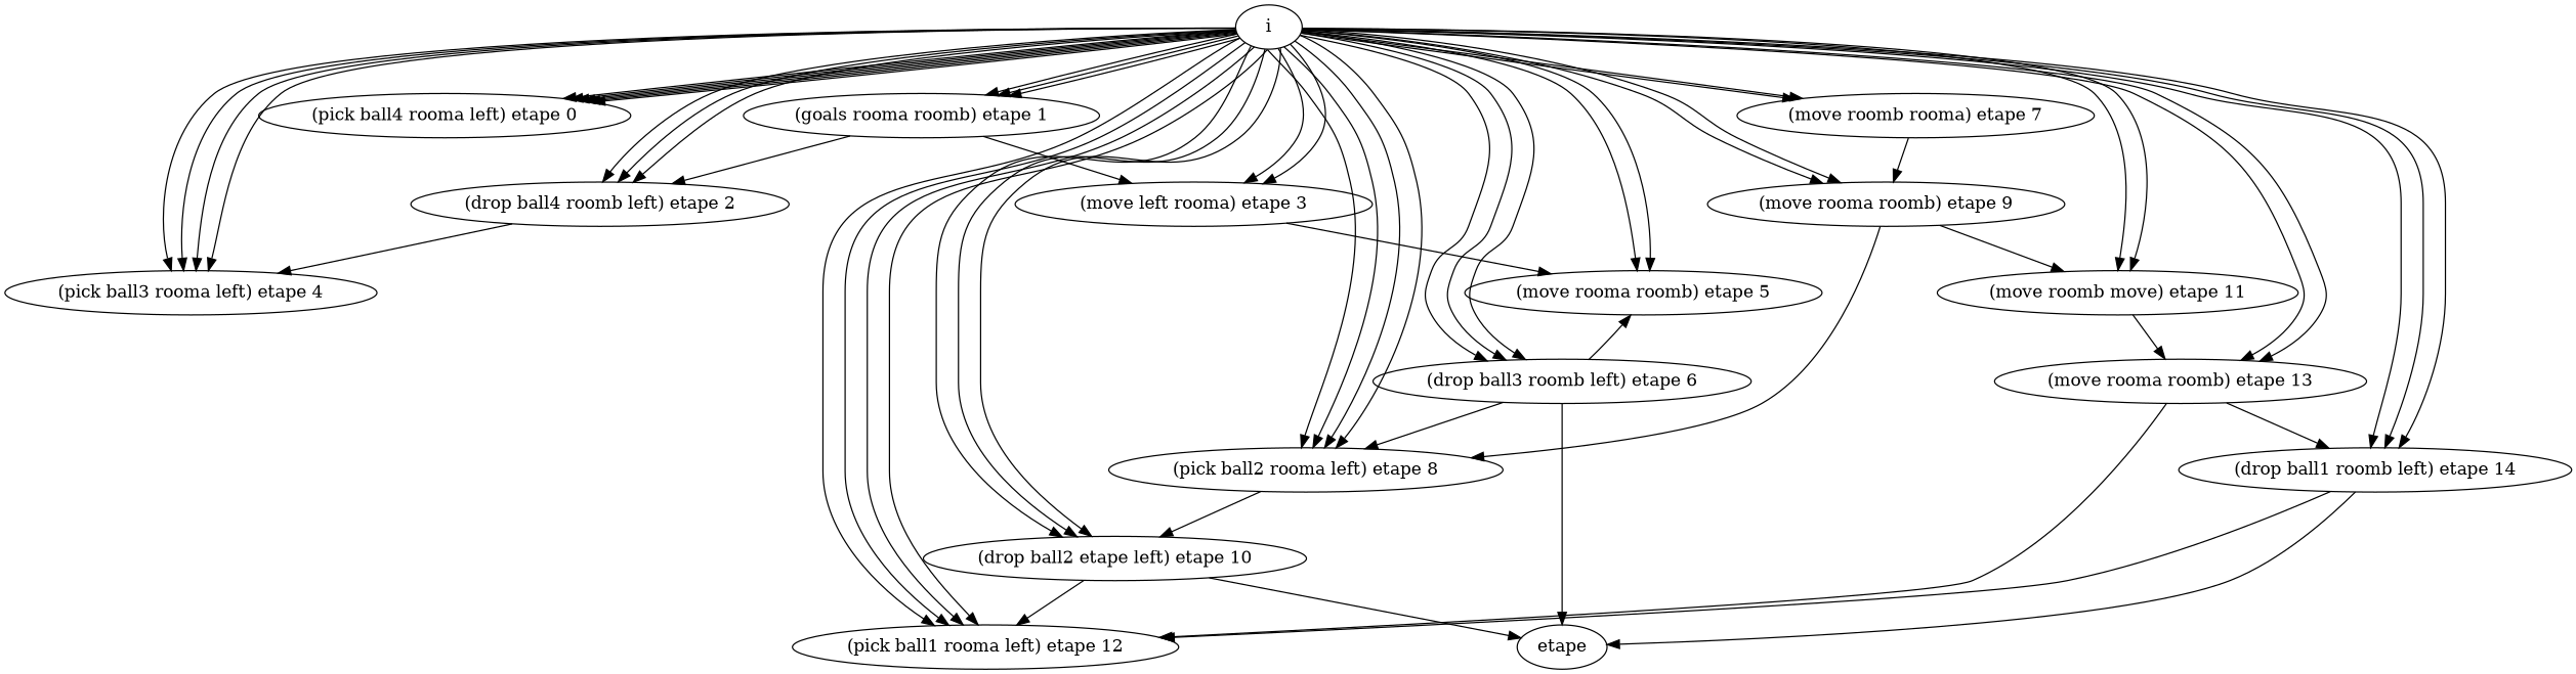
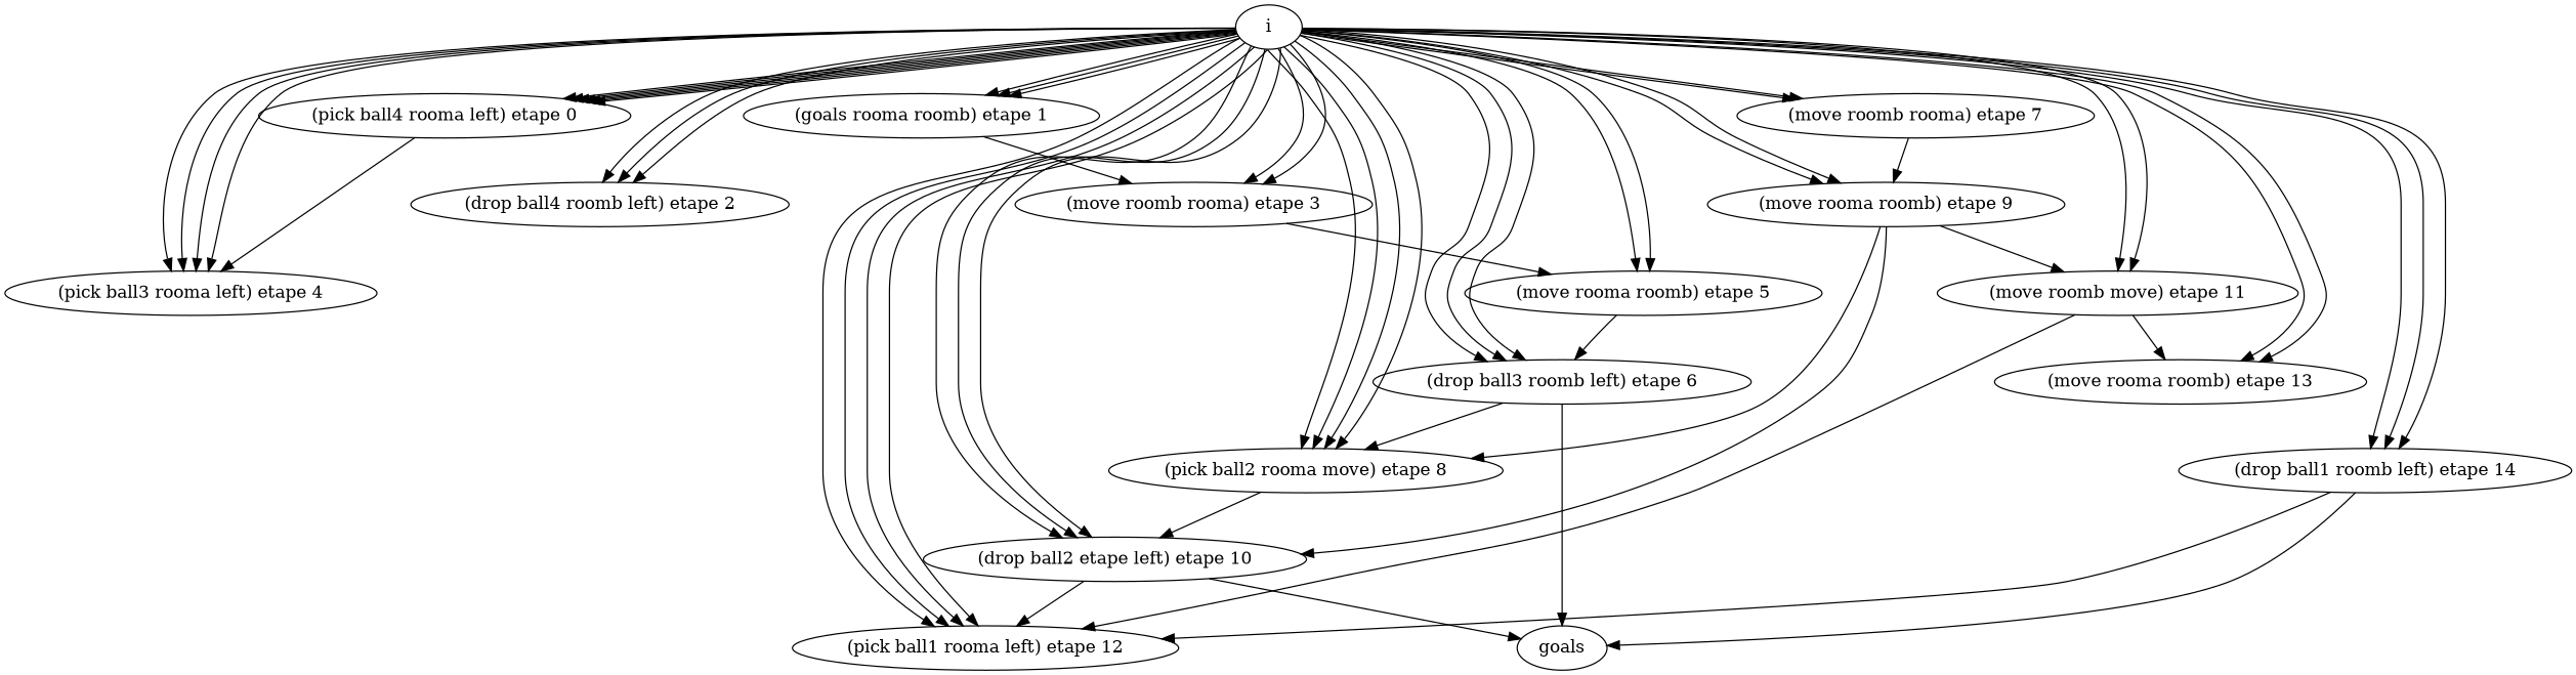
  digraph {
    " i "
    "(pick ball4 rooma left) etape 0"
    n3 [label="(goals rooma roomb) etape 1"]
    "(drop ball4 roomb left) etape 2"
-   "(move roomb rooma) etape 3" [label="(move left rooma) etape 3"]
+   "(move roomb rooma) etape 3"
    "(pick ball3 rooma left) etape 4"
    "(move rooma roomb) etape 5"
    "(drop ball3 roomb left) etape 6"
    "(move roomb rooma) etape 7"
-   "(pick ball2 rooma left) etape 8"
+   "(pick ball2 rooma left) etape 8" [label="(pick ball2 rooma move) etape 8"]
    "(move rooma roomb) etape 9"
    n12 [label="(drop ball2 etape left) etape 10"]
    n13 [label="(move roomb move) etape 11"]
    "(pick ball1 rooma left) etape 12"
    "(move rooma roomb) etape 13"
    "(drop ball1 roomb left) etape 14"
-   goals [label=etape]
+   goals
    " i " -> "(pick ball4 rooma left) etape 0"
    " i " -> "(pick ball4 rooma left) etape 0"
    " i " -> "(pick ball4 rooma left) etape 0"
    " i " -> "(pick ball4 rooma left) etape 0"
    " i " -> "(pick ball4 rooma left) etape 0"
    " i " -> "(pick ball4 rooma left) etape 0"
    " i " -> n3
    " i " -> n3
    " i " -> n3
    " i " -> "(drop ball4 roomb left) etape 2"
    " i " -> "(drop ball4 roomb left) etape 2"
    " i " -> "(drop ball4 roomb left) etape 2"
    " i " -> "(move roomb rooma) etape 3"
    " i " -> "(move roomb rooma) etape 3"
    " i " -> "(pick ball3 rooma left) etape 4"
    " i " -> "(pick ball3 rooma left) etape 4"
    " i " -> "(pick ball3 rooma left) etape 4"
    " i " -> "(pick ball3 rooma left) etape 4"
    " i " -> "(move rooma roomb) etape 5"
    " i " -> "(move rooma roomb) etape 5"
    " i " -> "(drop ball3 roomb left) etape 6"
    " i " -> "(drop ball3 roomb left) etape 6"
    " i " -> "(drop ball3 roomb left) etape 6"
    " i " -> "(move roomb rooma) etape 7"
    " i " -> "(move roomb rooma) etape 7"
    " i " -> "(pick ball2 rooma left) etape 8"
    " i " -> "(pick ball2 rooma left) etape 8"
    " i " -> "(pick ball2 rooma left) etape 8"
    " i " -> "(pick ball2 rooma left) etape 8"
    " i " -> "(move rooma roomb) etape 9"
    " i " -> "(move rooma roomb) etape 9"
    " i " -> n12
    " i " -> n12
    " i " -> n12
    " i " -> n13
    " i " -> n13
    " i " -> "(pick ball1 rooma left) etape 12"
    " i " -> "(pick ball1 rooma left) etape 12"
    " i " -> "(pick ball1 rooma left) etape 12"
    " i " -> "(pick ball1 rooma left) etape 12"
    " i " -> "(move rooma roomb) etape 13"
    " i " -> "(move rooma roomb) etape 13"
    " i " -> "(drop ball1 roomb left) etape 14"
    " i " -> "(drop ball1 roomb left) etape 14"
    " i " -> "(drop ball1 roomb left) etape 14"
-   n3 -> "(drop ball4 roomb left) etape 2"
    n3 -> "(move roomb rooma) etape 3"
-   "(drop ball4 roomb left) etape 2" -> "(pick ball3 rooma left) etape 4"
+   "(pick ball4 rooma left) etape 0" -> "(pick ball3 rooma left) etape 4"
    "(move roomb rooma) etape 3" -> "(move rooma roomb) etape 5"
-   "(drop ball3 roomb left) etape 6" -> "(move rooma roomb) etape 5"
+   "(move rooma roomb) etape 5" -> "(drop ball3 roomb left) etape 6"
    "(drop ball3 roomb left) etape 6" -> "(pick ball2 rooma left) etape 8"
    "(drop ball3 roomb left) etape 6" -> goals
    "(move roomb rooma) etape 7" -> "(move rooma roomb) etape 9"
    "(pick ball2 rooma left) etape 8" -> n12
    "(move rooma roomb) etape 9" -> "(pick ball2 rooma left) etape 8"
+   "(move rooma roomb) etape 9" -> n12
    "(move rooma roomb) etape 9" -> n13
    n12 -> "(pick ball1 rooma left) etape 12"
    n12 -> goals
-   "(move rooma roomb) etape 13" -> "(pick ball1 rooma left) etape 12"
+   n13 -> "(pick ball1 rooma left) etape 12"
    n13 -> "(move rooma roomb) etape 13"
-   "(move rooma roomb) etape 13" -> "(drop ball1 roomb left) etape 14"
    "(drop ball1 roomb left) etape 14" -> "(pick ball1 rooma left) etape 12"
    "(drop ball1 roomb left) etape 14" -> goals
  }
